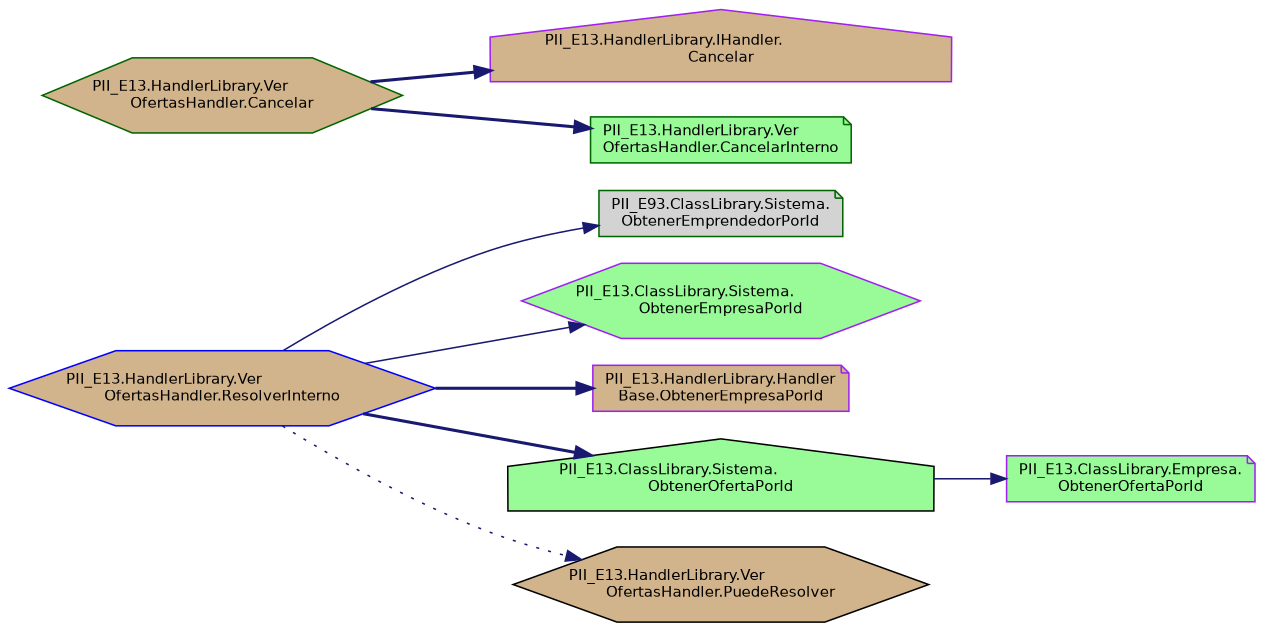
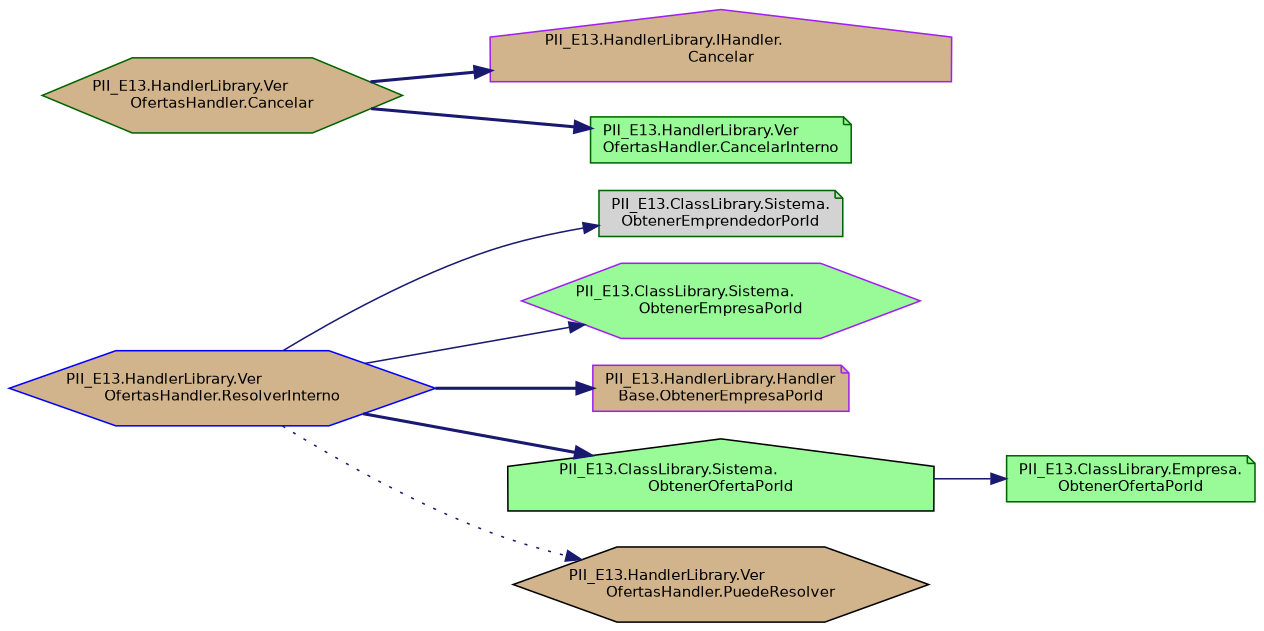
  digraph {
    rankdir=LR
    node [color=darkgreen fillcolor=tan fontname=Helvetica fontsize=10 shape=hexagon style=filled]
    edge [color=midnightblue fontname=Helvetica fontsize=10 labelfontname=Helvetica labelfontsize=10 style=bold]
    n1 [color=blue fontcolor=black height=0.2 label="PII_E13.HandlerLibrary.Ver\lOfertasHandler.ResolverInterno" width=0.4]
-   n2 [fillcolor=lightgrey height=0.2 label="PII_E93.ClassLibrary.Sistema.\lObtenerEmprendedorPorId" shape=note width=0.4]
+   n2 [fillcolor=lightgrey height=0.2 label="PII_E13.ClassLibrary.Sistema.\lObtenerEmprendedorPorId" shape=note width=0.4]
    n3 [color=purple fillcolor=palegreen height=0.2 label="PII_E13.ClassLibrary.Sistema.\lObtenerEmpresaPorId" width=0.4]
    n4 [color=purple height=0.2 label="PII_E13.HandlerLibrary.Handler\lBase.ObtenerEmpresaPorId" shape=note width=0.4]
    n5 [color=black fillcolor=palegreen height=0.2 label="PII_E13.ClassLibrary.Sistema.\lObtenerOfertaPorId" shape=house width=0.4]
    n6 [color=black height=0.2 label="PII_E13.HandlerLibrary.Ver\lOfertasHandler.PuedeResolver" width=0.4]
    n7 [height=0.2 label="PII_E13.HandlerLibrary.Ver\lOfertasHandler.Cancelar" width=0.4]
    n8 [color=purple height=0.2 label="PII_E13.HandlerLibrary.IHandler.\lCancelar" shape=house width=0.4]
    n9 [fillcolor=palegreen height=0.2 label="PII_E13.HandlerLibrary.Ver\lOfertasHandler.CancelarInterno" shape=note width=0.4]
-   n10 [color=purple fillcolor=palegreen height=0.2 label="PII_E13.ClassLibrary.Empresa.\lObtenerOfertaPorId" shape=note width=0.4]
+   n10 [fillcolor=palegreen height=0.2 label="PII_E13.ClassLibrary.Empresa.\lObtenerOfertaPorId" shape=note width=0.4]
    n1 -> n2 [style=solid]
    n1 -> n3 [style=solid]
    n1 -> n4
    n1 -> n5
    n1 -> n6 [style=dotted]
    n5 -> n10 [style=solid]
    n7 -> n8
    n7 -> n9
  }
